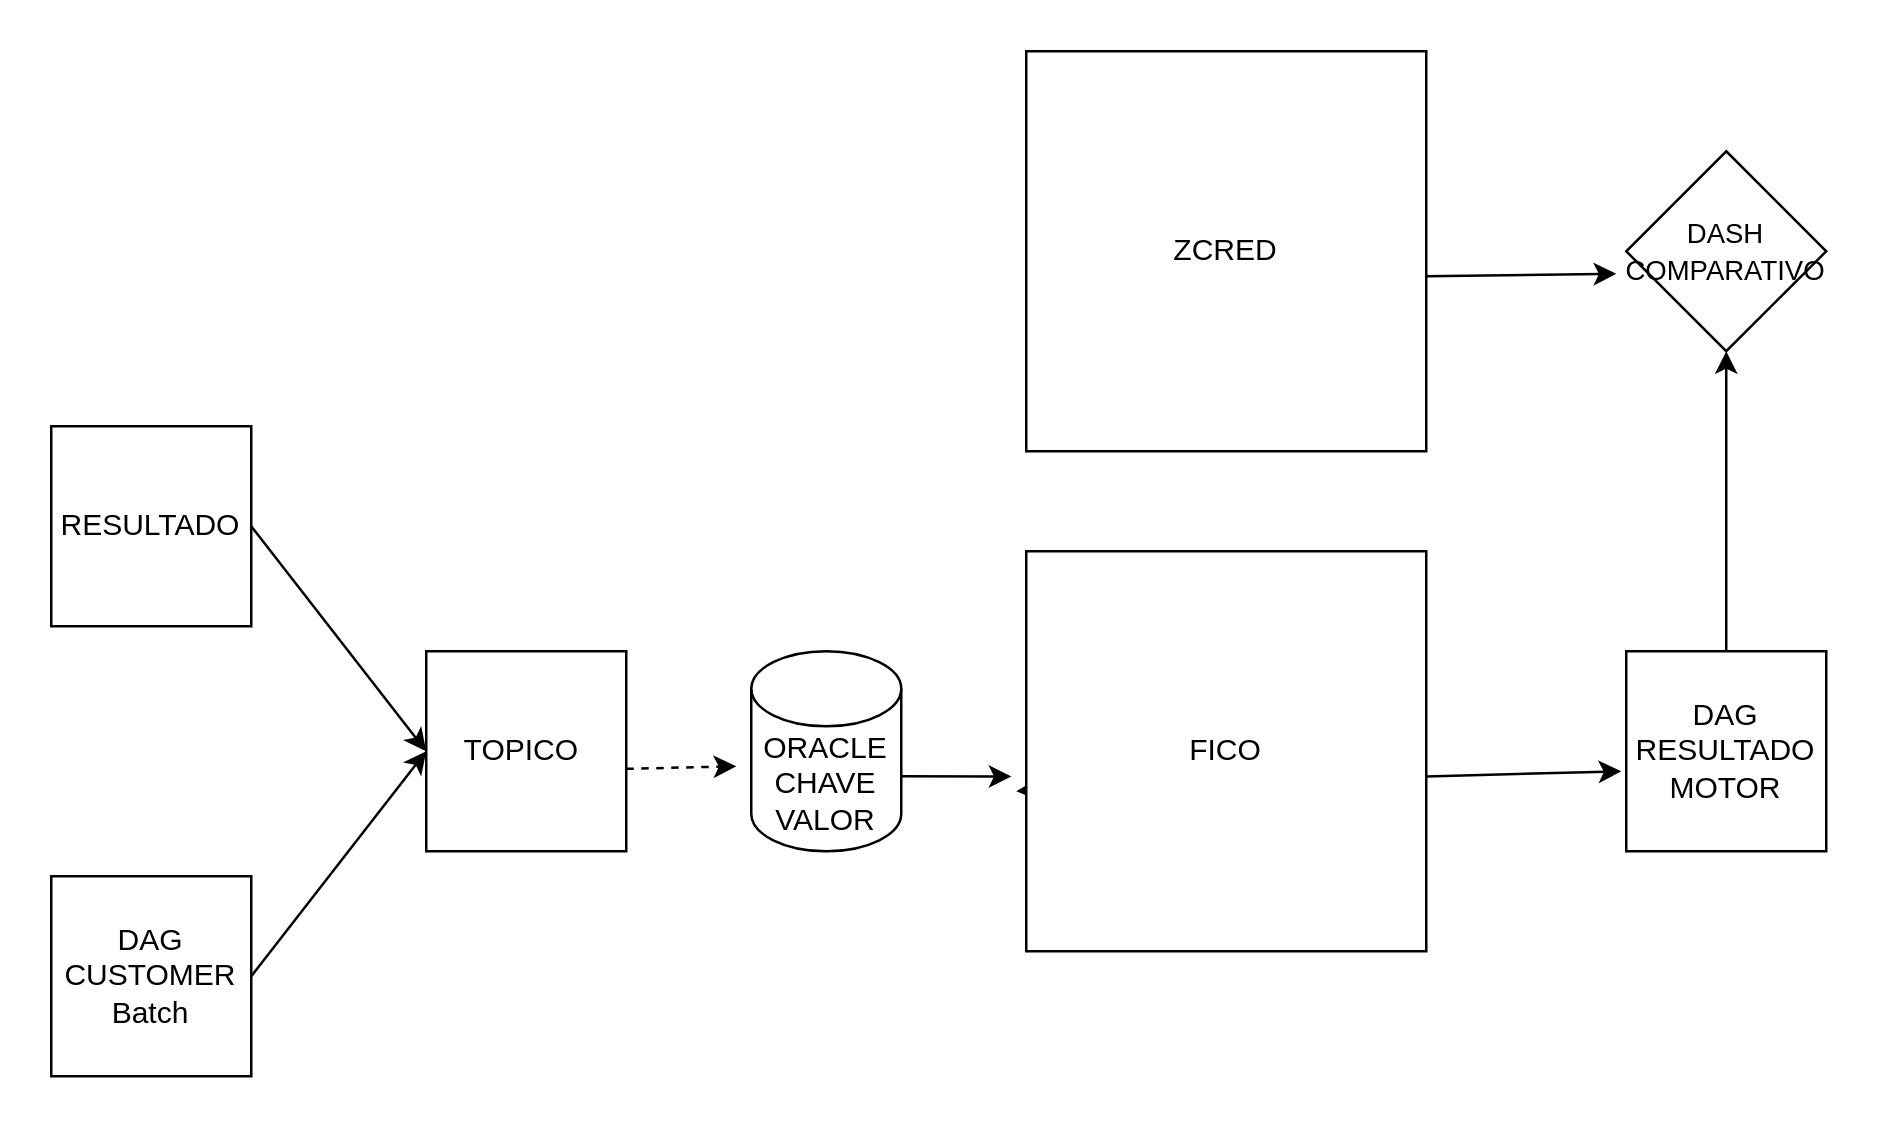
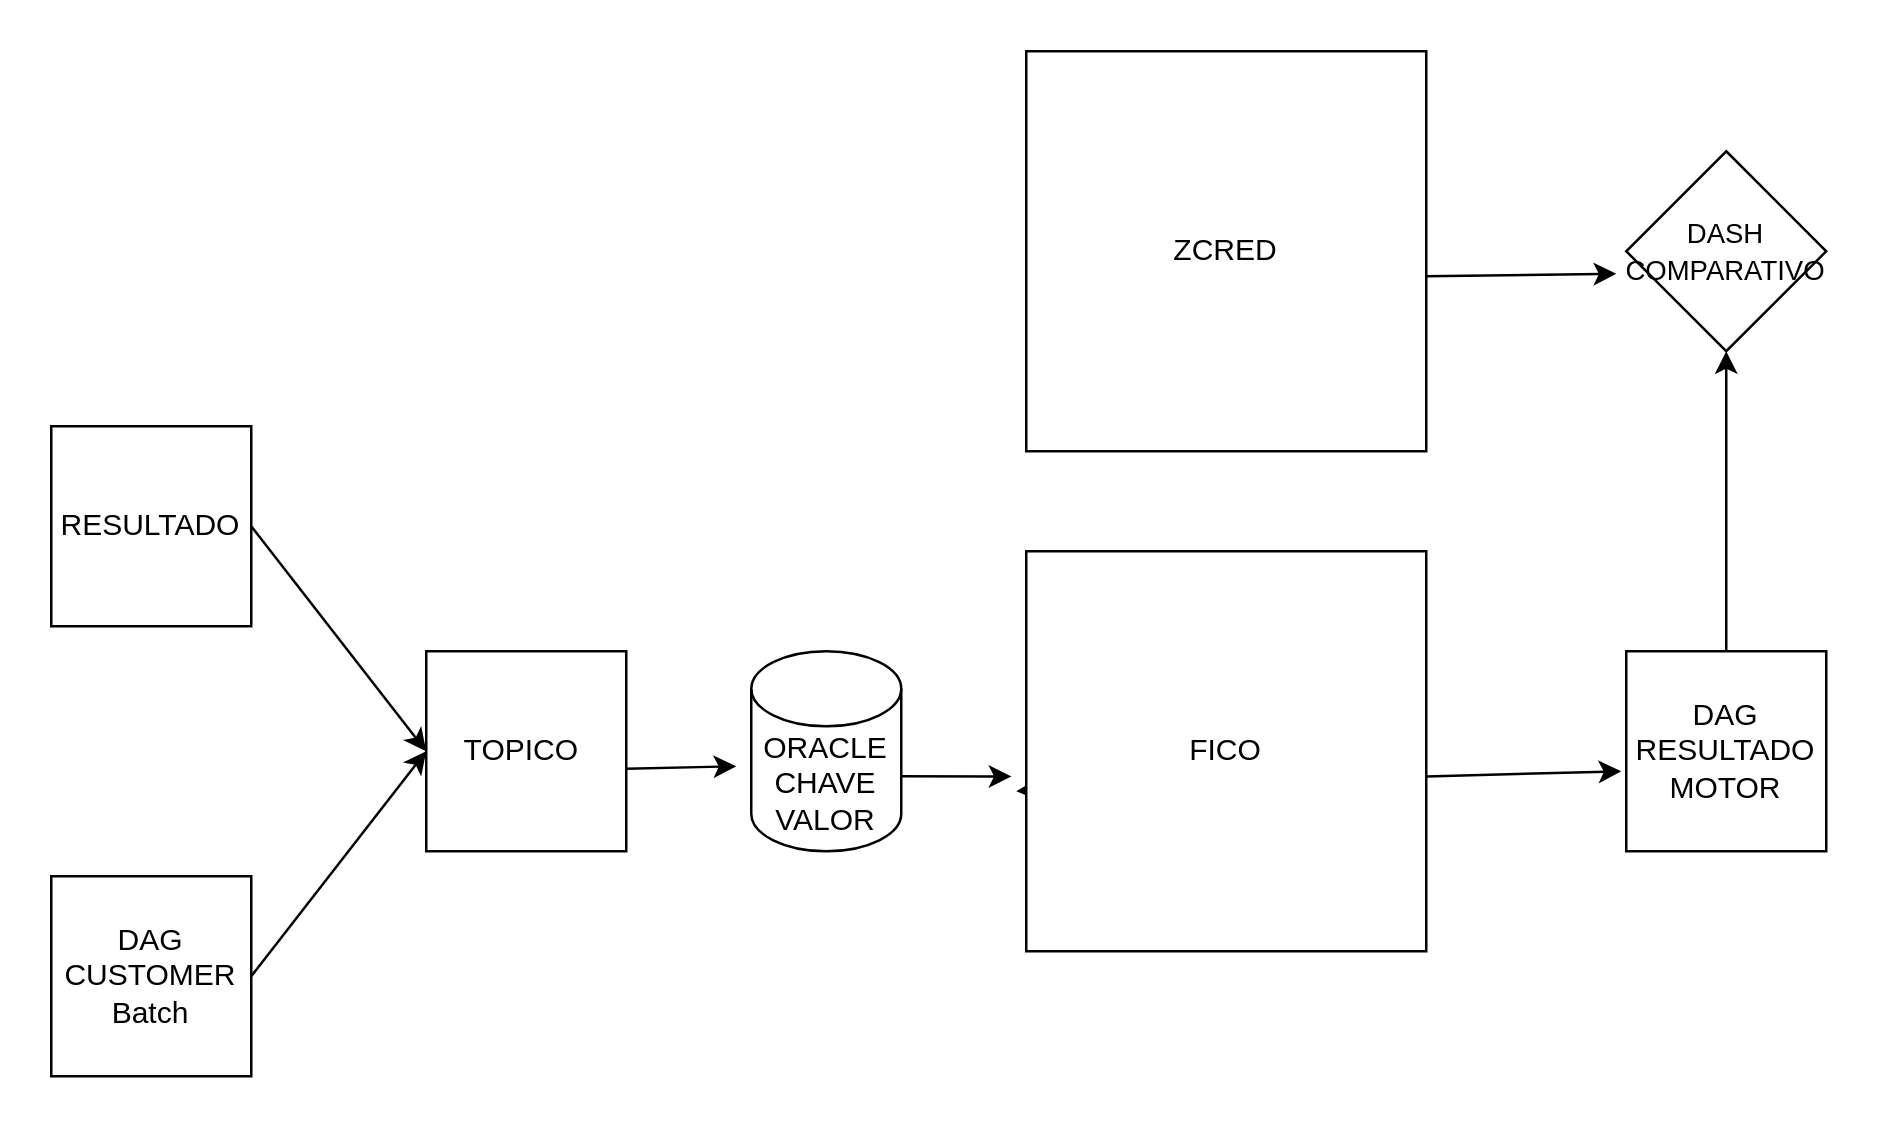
  <mxCell id="0" />
  <mxCell id="1" parent="0" />
  <mxCell id="2" value="DAG CUSTOMER Batch" style="whiteSpace=wrap;html=1;aspect=fixed;" vertex="1" parent="1"><mxGeometry x="20" y="350" width="80" height="80" as="geometry" /></mxCell>
  <mxCell id="3" value="TOPICO&amp;nbsp;" style="whiteSpace=wrap;html=1;aspect=fixed;" vertex="1" parent="1"><mxGeometry x="170" y="260" width="80" height="80" as="geometry" /></mxCell>
  <mxCell id="4" value="DAG RESULTADO MOTOR" style="whiteSpace=wrap;html=1;aspect=fixed;" vertex="1" parent="1"><mxGeometry x="650" y="260" width="80" height="80" as="geometry" /></mxCell>
  <mxCell id="5" value="RESULTADO" style="whiteSpace=wrap;html=1;aspect=fixed;" vertex="1" parent="1"><mxGeometry x="20" y="170" width="80" height="80" as="geometry" /></mxCell>
  <mxCell id="6" value="" style="endArrow=classic;html=1;rounded=0;entryX=0;entryY=0.5;entryDx=0;entryDy=0;" edge="1" parent="1" target="3"><mxGeometry width="50" height="50" relative="1" as="geometry"><mxPoint x="100" y="390" as="sourcePoint" /><mxPoint x="150" y="340" as="targetPoint" /></mxGeometry></mxCell>
  <mxCell id="7" value="" style="endArrow=classic;html=1;rounded=0;entryX=0;entryY=0.5;entryDx=0;entryDy=0;" edge="1" parent="1" target="3"><mxGeometry width="50" height="50" relative="1" as="geometry"><mxPoint x="100" y="210" as="sourcePoint" /><mxPoint x="150" y="160" as="targetPoint" /></mxGeometry></mxCell>
  <mxCell id="8" value="" style="endArrow=classic;html=1;rounded=0;entryX=-0.025;entryY=0.6;entryDx=0;entryDy=0;entryPerimeter=0;exitX=1;exitY=0.563;exitDx=0;exitDy=0;exitPerimeter=0;" edge="1" parent="1" source="10" target="4"><mxGeometry width="50" height="50" relative="1" as="geometry"><mxPoint x="490" y="310" as="sourcePoint" /><mxPoint x="540" y="260" as="targetPoint" /></mxGeometry></mxCell>
  <mxCell id="9" value="" style="endArrow=classic;html=1;rounded=0;entryX=-0.025;entryY=0.6;entryDx=0;entryDy=0;entryPerimeter=0;" edge="1" parent="1" target="10"><mxGeometry width="50" height="50" relative="1" as="geometry"><mxPoint x="490" y="310" as="sourcePoint" /><mxPoint x="648" y="308" as="targetPoint" /></mxGeometry></mxCell>
  <mxCell id="10" value="FICO" style="whiteSpace=wrap;html=1;aspect=fixed;" vertex="1" parent="1"><mxGeometry x="410" y="220" width="160" height="160" as="geometry" /></mxCell>
  <mxCell id="11" value="ORACLE CHAVE VALOR" style="shape=cylinder3;whiteSpace=wrap;html=1;boundedLbl=1;backgroundOutline=1;size=15;" vertex="1" parent="1"><mxGeometry x="300" y="260" width="60" height="80" as="geometry" /></mxCell>
- <mxCell id="12" value="" style="endArrow=classic;html=1;rounded=0;entryX=-0.1;entryY=0.575;entryDx=0;entryDy=0;entryPerimeter=0;exitX=1;exitY=0.588;exitDx=0;exitDy=0;exitPerimeter=0;dashed=1;" edge="1" parent="1" source="3" target="11"><mxGeometry width="50" height="50" relative="1" as="geometry"><mxPoint x="250" y="310" as="sourcePoint" /><mxPoint x="300" y="260" as="targetPoint" /></mxGeometry></mxCell>
+ <mxCell id="12" value="" style="endArrow=classic;html=1;rounded=0;entryX=-0.1;entryY=0.575;entryDx=0;entryDy=0;entryPerimeter=0;exitX=1;exitY=0.588;exitDx=0;exitDy=0;exitPerimeter=0;" edge="1" parent="1" source="3" target="11"><mxGeometry width="50" height="50" relative="1" as="geometry"><mxPoint x="250" y="310" as="sourcePoint" /><mxPoint x="300" y="260" as="targetPoint" /></mxGeometry></mxCell>
  <mxCell id="13" value="" style="endArrow=classic;html=1;rounded=0;entryX=-0.037;entryY=0.563;entryDx=0;entryDy=0;entryPerimeter=0;" edge="1" parent="1" target="10"><mxGeometry width="50" height="50" relative="1" as="geometry"><mxPoint x="360" y="310" as="sourcePoint" /><mxPoint x="410" y="260" as="targetPoint" /></mxGeometry></mxCell>
  <mxCell id="14" value="ZCRED" style="whiteSpace=wrap;html=1;aspect=fixed;" vertex="1" parent="1"><mxGeometry x="410" y="20" width="160" height="160" as="geometry" /></mxCell>
  <mxCell id="15" value="&lt;font style=&quot;font-size: 11px;&quot;&gt;DASH COMPARATIVO&lt;/font&gt;" style="rhombus;whiteSpace=wrap;html=1;aspect=fixed;" vertex="1" parent="1"><mxGeometry x="650" y="60" width="80" height="80" as="geometry" /></mxCell>
  <mxCell id="16" value="" style="endArrow=classic;html=1;rounded=0;entryX=-0.05;entryY=0.613;entryDx=0;entryDy=0;entryPerimeter=0;" edge="1" parent="1" target="15"><mxGeometry width="50" height="50" relative="1" as="geometry"><mxPoint x="570" y="110" as="sourcePoint" /><mxPoint x="620" y="60" as="targetPoint" /></mxGeometry></mxCell>
  <mxCell id="17" value="" style="endArrow=classic;html=1;rounded=0;entryX=0.5;entryY=1;entryDx=0;entryDy=0;" edge="1" parent="1" target="15"><mxGeometry width="50" height="50" relative="1" as="geometry"><mxPoint x="690" y="260" as="sourcePoint" /><mxPoint x="740" y="210" as="targetPoint" /></mxGeometry></mxCell>
